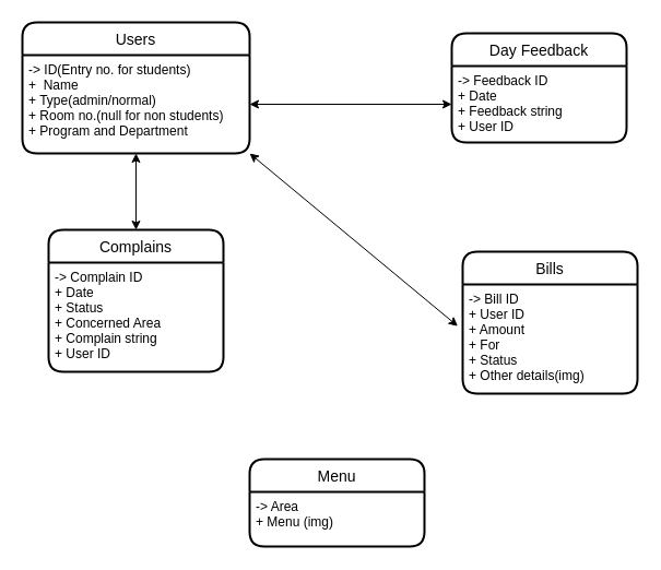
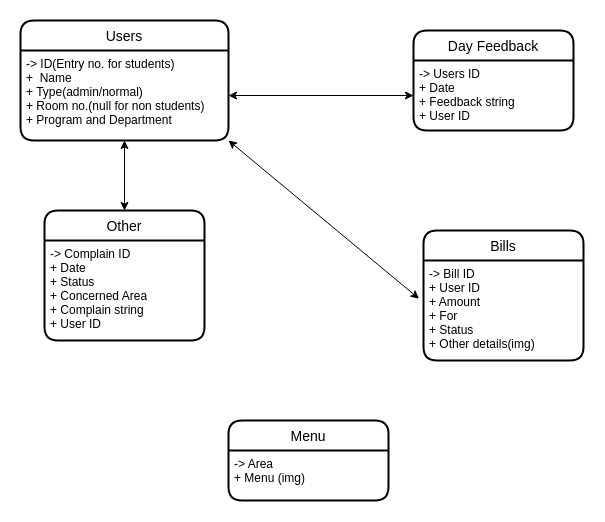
  <mxCell id="0" />
  <mxCell id="1" parent="0" />
  <mxCell id="2" value="Bills" style="swimlane;childLayout=stackLayout;horizontal=1;startSize=30;horizontalStack=0;rounded=1;fontSize=14;fontStyle=0;strokeWidth=2;resizeParent=0;resizeLast=1;shadow=0;dashed=0;align=center;" parent="1" vertex="1"><mxGeometry x="423" y="230" width="160" height="130" as="geometry" /></mxCell>
  <mxCell id="3" value="-&gt; Bill ID&#10;+ User ID&#10;+ Amount&#10;+ For&#10;+ Status&#10;+ Other details(img)" style="align=left;strokeColor=none;fillColor=none;spacingLeft=4;fontSize=12;verticalAlign=top;resizable=0;rotatable=0;part=1;" parent="2" vertex="1"><mxGeometry y="30" width="160" height="100" as="geometry" /></mxCell>
  <mxCell id="4" value="Menu" style="swimlane;childLayout=stackLayout;horizontal=1;startSize=30;horizontalStack=0;rounded=1;fontSize=14;fontStyle=0;strokeWidth=2;resizeParent=0;resizeLast=1;shadow=0;dashed=0;align=center;" parent="1" vertex="1"><mxGeometry x="228" y="420" width="160" height="80" as="geometry" /></mxCell>
  <mxCell id="5" value="-&gt; Area&#10;+ Menu (img)" style="align=left;strokeColor=none;fillColor=none;spacingLeft=4;fontSize=12;verticalAlign=top;resizable=0;rotatable=0;part=1;" parent="4" vertex="1"><mxGeometry y="30" width="160" height="50" as="geometry" /></mxCell>
  <mxCell id="6" value="Day Feedback" style="swimlane;childLayout=stackLayout;horizontal=1;startSize=30;horizontalStack=0;rounded=1;fontSize=14;fontStyle=0;strokeWidth=2;resizeParent=0;resizeLast=1;shadow=0;dashed=0;align=center;" parent="1" vertex="1"><mxGeometry x="413" y="30" width="160" height="100" as="geometry" /></mxCell>
- <mxCell id="7" value="-&gt; Feedback ID&#10;+ Date&#10;+ Feedback string&#10;+ User ID" style="align=left;strokeColor=none;fillColor=none;spacingLeft=4;fontSize=12;verticalAlign=top;resizable=0;rotatable=0;part=1;" parent="6" vertex="1"><mxGeometry y="30" width="160" height="70" as="geometry" /></mxCell>
+ <mxCell id="7" value="-&gt; Users ID&#10;+ Date&#10;+ Feedback string&#10;+ User ID" style="align=left;strokeColor=none;fillColor=none;spacingLeft=4;fontSize=12;verticalAlign=top;resizable=0;rotatable=0;part=1;" parent="6" vertex="1"><mxGeometry y="30" width="160" height="70" as="geometry" /></mxCell>
  <mxCell id="8" value="Users" style="swimlane;childLayout=stackLayout;horizontal=1;startSize=30;horizontalStack=0;rounded=1;fontSize=14;fontStyle=0;strokeWidth=2;resizeParent=0;resizeLast=1;shadow=0;dashed=0;align=center;" parent="1" vertex="1"><mxGeometry x="20" y="20" width="208" height="120" as="geometry" /></mxCell>
  <mxCell id="9" value="-&gt; ID(Entry no. for students)&#10;+  Name&#10;+ Type(admin/normal)&#10;+ Room no.(null for non students)&#10;+ Program and Department" style="align=left;strokeColor=none;fillColor=none;spacingLeft=4;fontSize=12;verticalAlign=top;resizable=0;rotatable=0;part=1;fontStyle=0" parent="8" vertex="1"><mxGeometry y="30" width="208" height="90" as="geometry" /></mxCell>
  <mxCell id="10" value="" style="endArrow=classic;startArrow=classic;html=1;exitX=1;exitY=0.5;exitDx=0;exitDy=0;entryX=0;entryY=0.5;entryDx=0;entryDy=0;" parent="1" source="9" target="7" edge="1"><mxGeometry width="50" height="50" relative="1" as="geometry"><mxPoint x="283" y="250" as="sourcePoint" /><mxPoint x="333" y="200" as="targetPoint" /></mxGeometry></mxCell>
  <mxCell id="11" value="" style="endArrow=classic;startArrow=classic;html=1;entryX=-0.028;entryY=0.382;entryDx=0;entryDy=0;entryPerimeter=0;exitX=1;exitY=1;exitDx=0;exitDy=0;" parent="1" source="9" target="3" edge="1"><mxGeometry width="50" height="50" relative="1" as="geometry"><mxPoint x="303" y="300" as="sourcePoint" /><mxPoint x="353" y="250" as="targetPoint" /></mxGeometry></mxCell>
  <mxCell id="12" value="" style="endArrow=classic;startArrow=classic;html=1;exitX=0.5;exitY=0;exitDx=0;exitDy=0;" parent="1" source="13" target="9" edge="1"><mxGeometry width="50" height="50" relative="1" as="geometry"><mxPoint x="283" y="250" as="sourcePoint" /><mxPoint x="333" y="200" as="targetPoint" /></mxGeometry></mxCell>
- <mxCell id="13" value="Complains" style="swimlane;childLayout=stackLayout;horizontal=1;startSize=30;horizontalStack=0;rounded=1;fontSize=14;fontStyle=0;strokeWidth=2;resizeParent=0;resizeLast=1;shadow=0;dashed=0;align=center;" parent="1" vertex="1"><mxGeometry x="44" y="210" width="160" height="130" as="geometry" /></mxCell>
+ <mxCell id="13" value="Other" style="swimlane;childLayout=stackLayout;horizontal=1;startSize=30;horizontalStack=0;rounded=1;fontSize=14;fontStyle=0;strokeWidth=2;resizeParent=0;resizeLast=1;shadow=0;dashed=0;align=center;" parent="1" vertex="1"><mxGeometry x="44" y="210" width="160" height="130" as="geometry" /></mxCell>
  <mxCell id="14" value="-&gt; Complain ID&#10;+ Date&#10;+ Status&#10;+ Concerned Area&#10;+ Complain string&#10;+ User ID&#10;" style="align=left;strokeColor=none;fillColor=none;spacingLeft=4;fontSize=12;verticalAlign=top;resizable=0;rotatable=0;part=1;" parent="13" vertex="1"><mxGeometry y="30" width="160" height="100" as="geometry" /></mxCell>
